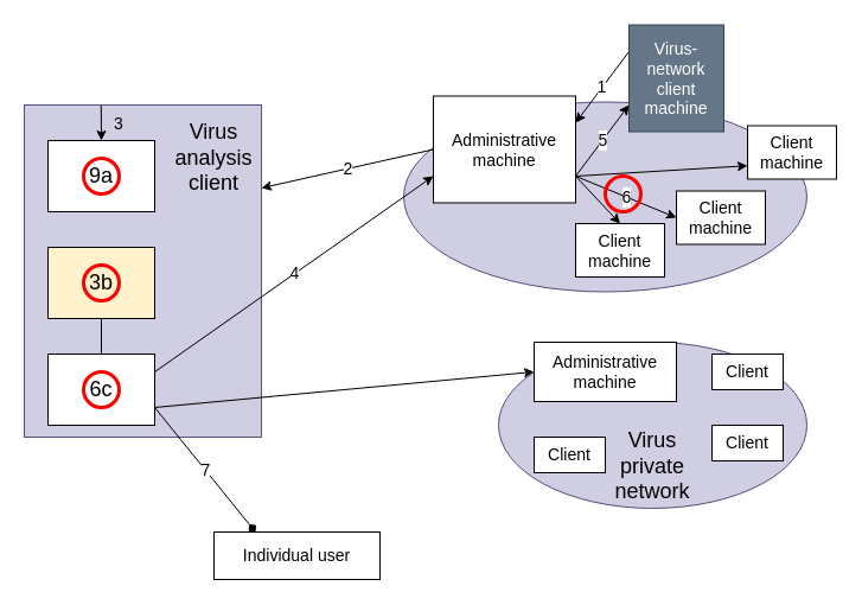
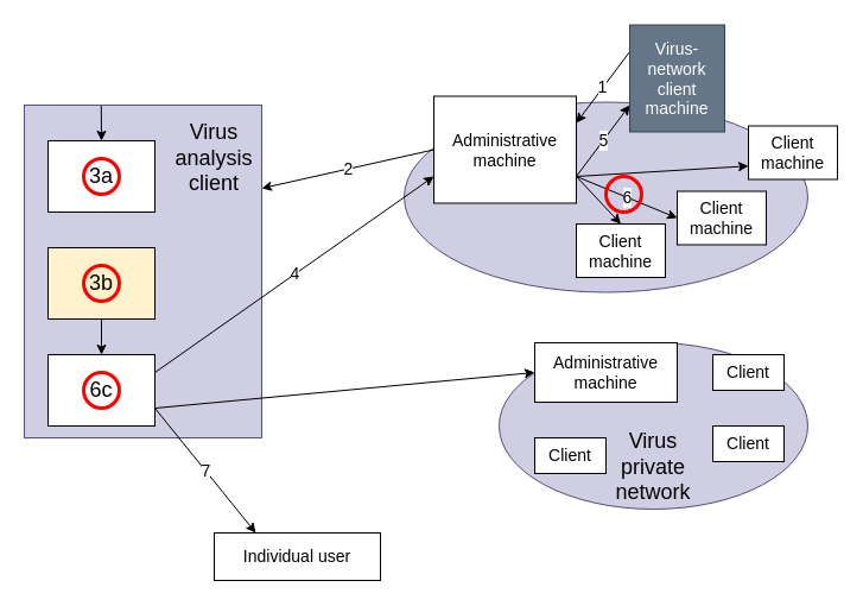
  <mxCell id="0" />
  <mxCell id="1" parent="0" />
  <mxCell id="2" value="" style="ellipse;whiteSpace=wrap;html=1;fontSize=14;fillColor=#d0cee2;strokeColor=#56517e;" vertex="1" parent="1"><mxGeometry x="340" y="85.5" width="340" height="160" as="geometry" /></mxCell>
  <mxCell id="3" value="" style="rounded=0;whiteSpace=wrap;html=1;fillColor=#d0cee2;strokeColor=#56517e;" vertex="1" parent="1"><mxGeometry x="20" y="88" width="200" height="280" as="geometry" /></mxCell>
  <mxCell id="4" value="&lt;font style=&quot;font-size: 18px;&quot;&gt;Virus analysis client&lt;/font&gt;" style="text;html=1;strokeColor=none;fillColor=none;align=center;verticalAlign=middle;whiteSpace=wrap;rounded=0;" vertex="1" parent="1"><mxGeometry x="150" y="118" width="60" height="30" as="geometry" /></mxCell>
- <mxCell id="5" value="9a" style="rounded=0;whiteSpace=wrap;html=1;fontSize=18;" vertex="1" parent="1"><mxGeometry x="40" y="118" width="90" height="60" as="geometry" /></mxCell>
- <mxCell id="6" style="edgeStyle=none;html=1;entryX=0.5;entryY=0;entryDx=0;entryDy=0;fontSize=18;endArrow=none;" edge="1" parent="1" source="7" target="11"><mxGeometry relative="1" as="geometry" /></mxCell>
+ <mxCell id="5" value="3a" style="rounded=0;whiteSpace=wrap;html=1;fontSize=18;" vertex="1" parent="1"><mxGeometry x="40" y="118" width="90" height="60" as="geometry" /></mxCell>
+ <mxCell id="6" style="edgeStyle=none;html=1;entryX=0.5;entryY=0;entryDx=0;entryDy=0;fontSize=18;" edge="1" parent="1" source="7" target="11"><mxGeometry relative="1" as="geometry" /></mxCell>
  <mxCell id="7" value="3b" style="rounded=0;whiteSpace=wrap;html=1;fontSize=18;fillColor=#fff2cc;" vertex="1" parent="1"><mxGeometry x="40" y="208" width="90" height="60" as="geometry" /></mxCell>
- <mxCell id="8" value="7" style="edgeStyle=none;html=1;exitX=1;exitY=0.75;exitDx=0;exitDy=0;entryX=0.25;entryY=0;entryDx=0;entryDy=0;fontSize=14;endArrow=diamond;" edge="1" parent="1" source="11" target="14"><mxGeometry relative="1" as="geometry" /></mxCell>
+ <mxCell id="8" value="7" style="edgeStyle=none;html=1;exitX=1;exitY=0.75;exitDx=0;exitDy=0;entryX=0.25;entryY=0;entryDx=0;entryDy=0;fontSize=14;" edge="1" parent="1" source="11" target="14"><mxGeometry relative="1" as="geometry" /></mxCell>
  <mxCell id="9" value="4" style="edgeStyle=none;html=1;exitX=1;exitY=0.25;exitDx=0;exitDy=0;entryX=0;entryY=0.75;entryDx=0;entryDy=0;fontSize=14;" edge="1" parent="1" source="11" target="20"><mxGeometry relative="1" as="geometry" /></mxCell>
  <mxCell id="10" style="edgeStyle=none;html=1;exitX=1;exitY=0.75;exitDx=0;exitDy=0;entryX=0;entryY=0.5;entryDx=0;entryDy=0;fontSize=14;" edge="1" parent="1" source="11" target="28"><mxGeometry relative="1" as="geometry" /></mxCell>
  <mxCell id="11" value="6c" style="rounded=0;whiteSpace=wrap;html=1;fontSize=18;" vertex="1" parent="1"><mxGeometry x="40" y="298" width="90" height="60" as="geometry" /></mxCell>
  <mxCell id="12" value="" style="endArrow=classic;html=1;fontSize=18;entryX=0.5;entryY=0;entryDx=0;entryDy=0;exitX=0.324;exitY=0.002;exitDx=0;exitDy=0;exitPerimeter=0;" edge="1" parent="1" source="3" target="5"><mxGeometry width="50" height="50" relative="1" as="geometry"><mxPoint x="240" y="88" as="sourcePoint" /><mxPoint x="290" y="38" as="targetPoint" /></mxGeometry></mxCell>
- <mxCell id="13" value="&lt;font style=&quot;font-size: 14px;&quot;&gt;3&lt;/font&gt;" style="text;html=1;strokeColor=none;fillColor=none;align=center;verticalAlign=middle;whiteSpace=wrap;rounded=0;fontSize=18;" vertex="1" parent="1"><mxGeometry x="70" y="88" width="60" height="30" as="geometry" /></mxCell>
  <mxCell id="14" value="Individual user" style="rounded=0;whiteSpace=wrap;html=1;fontSize=14;" vertex="1" parent="1"><mxGeometry x="180" y="448" width="140" height="40" as="geometry" /></mxCell>
  <mxCell id="15" value="5" style="edgeStyle=none;html=1;exitX=1;exitY=0.75;exitDx=0;exitDy=0;entryX=0;entryY=0.75;entryDx=0;entryDy=0;fontSize=14;" edge="1" parent="1" source="20" target="22"><mxGeometry relative="1" as="geometry" /></mxCell>
  <mxCell id="16" style="edgeStyle=none;html=1;exitX=1;exitY=0.75;exitDx=0;exitDy=0;entryX=0.5;entryY=0;entryDx=0;entryDy=0;fontSize=14;" edge="1" parent="1" source="20" target="23"><mxGeometry relative="1" as="geometry" /></mxCell>
  <mxCell id="17" value="6" style="edgeStyle=none;html=1;exitX=1;exitY=0.75;exitDx=0;exitDy=0;entryX=0;entryY=0.5;entryDx=0;entryDy=0;fontSize=14;" edge="1" parent="1" source="20" target="24"><mxGeometry relative="1" as="geometry" /></mxCell>
  <mxCell id="18" style="edgeStyle=none;html=1;exitX=1;exitY=0.75;exitDx=0;exitDy=0;entryX=0;entryY=0.75;entryDx=0;entryDy=0;fontSize=14;" edge="1" parent="1" source="20" target="25"><mxGeometry relative="1" as="geometry" /></mxCell>
  <mxCell id="19" value="2" style="edgeStyle=none;html=1;exitX=0;exitY=0.5;exitDx=0;exitDy=0;entryX=1;entryY=0.25;entryDx=0;entryDy=0;fontSize=14;" edge="1" parent="1" source="20" target="3"><mxGeometry relative="1" as="geometry" /></mxCell>
  <mxCell id="20" value="Administrative machine" style="rounded=0;whiteSpace=wrap;html=1;fontSize=14;" vertex="1" parent="1"><mxGeometry x="365" y="80.5" width="120" height="90" as="geometry" /></mxCell>
  <mxCell id="21" value="1" style="edgeStyle=none;html=1;exitX=0;exitY=0.25;exitDx=0;exitDy=0;entryX=1;entryY=0.25;entryDx=0;entryDy=0;fontSize=14;" edge="1" parent="1" source="22" target="20"><mxGeometry relative="1" as="geometry" /></mxCell>
  <mxCell id="22" value="Virus-network client machine" style="rounded=0;whiteSpace=wrap;html=1;fontSize=14;fillColor=#647687;fontColor=#ffffff;strokeColor=#314354;" vertex="1" parent="1"><mxGeometry x="530" y="20.5" width="80" height="90" as="geometry" /></mxCell>
  <mxCell id="23" value="Client machine" style="rounded=0;whiteSpace=wrap;html=1;fontSize=14;" vertex="1" parent="1"><mxGeometry x="485" y="188" width="75" height="45" as="geometry" /></mxCell>
  <mxCell id="24" value="Client machine" style="rounded=0;whiteSpace=wrap;html=1;fontSize=14;" vertex="1" parent="1"><mxGeometry x="570" y="160.5" width="75" height="45" as="geometry" /></mxCell>
  <mxCell id="25" value="Client machine" style="rounded=0;whiteSpace=wrap;html=1;fontSize=14;" vertex="1" parent="1"><mxGeometry x="630" y="105.5" width="75" height="45" as="geometry" /></mxCell>
  <mxCell id="26" value="" style="ellipse;whiteSpace=wrap;html=1;fontSize=14;fillColor=#d0cee2;strokeColor=#56517e;" vertex="1" parent="1"><mxGeometry x="420" y="288" width="260" height="140" as="geometry" /></mxCell>
  <mxCell id="27" value="&lt;font style=&quot;font-size: 18px;&quot;&gt;Virus private network&lt;/font&gt;" style="text;html=1;strokeColor=none;fillColor=none;align=center;verticalAlign=middle;whiteSpace=wrap;rounded=0;" vertex="1" parent="1"><mxGeometry x="520" y="378" width="60" height="30" as="geometry" /></mxCell>
  <mxCell id="28" value="Administrative machine" style="rounded=0;whiteSpace=wrap;html=1;fontSize=14;" vertex="1" parent="1"><mxGeometry x="450" y="288" width="120" height="50" as="geometry" /></mxCell>
  <mxCell id="29" value="Client" style="rounded=0;whiteSpace=wrap;html=1;fontSize=14;" vertex="1" parent="1"><mxGeometry x="600" y="298" width="60" height="30" as="geometry" /></mxCell>
  <mxCell id="30" value="Client" style="rounded=0;whiteSpace=wrap;html=1;fontSize=14;" vertex="1" parent="1"><mxGeometry x="600" y="358" width="60" height="30" as="geometry" /></mxCell>
  <mxCell id="31" value="Client" style="rounded=0;whiteSpace=wrap;html=1;fontSize=14;" vertex="1" parent="1"><mxGeometry x="450" y="368" width="60" height="30" as="geometry" /></mxCell>
  <mxCell id="32" value="" style="ellipse;whiteSpace=wrap;html=1;aspect=fixed;fontSize=14;fillColor=none;strokeColor=#FF0000;strokeWidth=3;" vertex="1" parent="1"><mxGeometry x="70" y="313" width="30" height="30" as="geometry" /></mxCell>
  <mxCell id="33" value="" style="ellipse;whiteSpace=wrap;html=1;aspect=fixed;fontSize=14;fillColor=none;strokeColor=#FF0000;strokeWidth=3;" vertex="1" parent="1"><mxGeometry x="70" y="223" width="30" height="30" as="geometry" /></mxCell>
  <mxCell id="34" value="" style="ellipse;whiteSpace=wrap;html=1;aspect=fixed;fontSize=14;fillColor=none;strokeColor=#FF0000;strokeWidth=3;" vertex="1" parent="1"><mxGeometry x="70" y="133" width="30" height="30" as="geometry" /></mxCell>
  <mxCell id="35" value="" style="ellipse;whiteSpace=wrap;html=1;aspect=fixed;fontSize=14;fillColor=none;strokeColor=#FF0000;strokeWidth=3;" vertex="1" parent="1"><mxGeometry x="510" y="148" width="30" height="30" as="geometry" /></mxCell>
